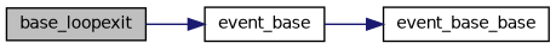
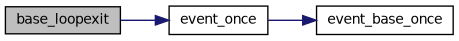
  digraph {
    rankdir=LR
    node [color=black fillcolor=white fontname=Helvetica fontsize=10 shape=record style=filled]
    edge [color=midnightblue fontname=Helvetica fontsize=10 labelfontname=Helvetica labelfontsize=10 style=solid]
    n1 [fillcolor=grey75 fontcolor=black height=0.2 label=base_loopexit width=0.4]
-   n2 [height=0.2 label=event_base width=0.4]
-   n3 [height=0.2 label=event_base_base width=0.4]
+   n2 [height=0.2 label=event_once width=0.4]
+   n3 [height=0.2 label=event_base_once width=0.4]
    n1 -> n2
    n2 -> n3
  }
